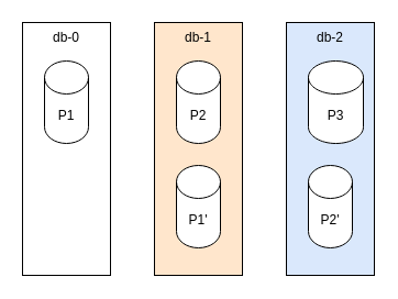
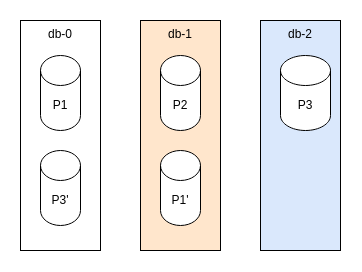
  <mxCell id="0" />
  <mxCell id="1" parent="0" />
  <mxCell id="2" value="" style="group" vertex="1" connectable="0" parent="1"><mxGeometry x="20" y="20" width="80" height="230" as="geometry" /></mxCell>
  <mxCell id="3" value="db-0" style="whiteSpace=wrap;html=1;verticalAlign=top;" vertex="1" parent="2"><mxGeometry width="80" height="230" as="geometry" /></mxCell>
  <mxCell id="4" value="P1" style="shape=cylinder3;whiteSpace=wrap;html=1;boundedLbl=1;backgroundOutline=1;size=15;" vertex="1" parent="2"><mxGeometry x="20" y="35" width="40" height="75" as="geometry" /></mxCell>
+ <mxCell id="5" value="P3'" style="shape=cylinder3;whiteSpace=wrap;html=1;boundedLbl=1;backgroundOutline=1;size=15;" vertex="1" parent="2"><mxGeometry x="20" y="130" width="40" height="75" as="geometry" /></mxCell>
  <mxCell id="6" value="" style="group" vertex="1" connectable="0" parent="1"><mxGeometry x="140" y="20" width="80" height="230" as="geometry" /></mxCell>
  <mxCell id="7" value="db-1" style="whiteSpace=wrap;html=1;verticalAlign=top;fillColor=#ffe6cc;" vertex="1" parent="6"><mxGeometry width="80" height="230" as="geometry" /></mxCell>
  <mxCell id="8" value="P2" style="shape=cylinder3;whiteSpace=wrap;html=1;boundedLbl=1;backgroundOutline=1;size=15;" vertex="1" parent="6"><mxGeometry x="20" y="35" width="40" height="75" as="geometry" /></mxCell>
  <mxCell id="9" value="P1'" style="shape=cylinder3;whiteSpace=wrap;html=1;boundedLbl=1;backgroundOutline=1;size=15;" vertex="1" parent="6"><mxGeometry x="20" y="130" width="40" height="75" as="geometry" /></mxCell>
  <mxCell id="10" value="" style="group" vertex="1" connectable="0" parent="1"><mxGeometry x="260" y="20" width="80" height="230" as="geometry" /></mxCell>
  <mxCell id="11" value="db-2" style="whiteSpace=wrap;html=1;verticalAlign=top;fillColor=#dae8fc;" vertex="1" parent="10"><mxGeometry width="80" height="230" as="geometry" /></mxCell>
  <mxCell id="12" value="P3" style="shape=cylinder3;whiteSpace=wrap;html=1;boundedLbl=1;backgroundOutline=1;size=15;" vertex="1" parent="10"><mxGeometry x="20" y="35" width="50" height="75" as="geometry" /></mxCell>
- <mxCell id="13" value="P2'" style="shape=cylinder3;whiteSpace=wrap;html=1;boundedLbl=1;backgroundOutline=1;size=15;" vertex="1" parent="10"><mxGeometry x="20" y="130" width="40" height="75" as="geometry" /></mxCell>
